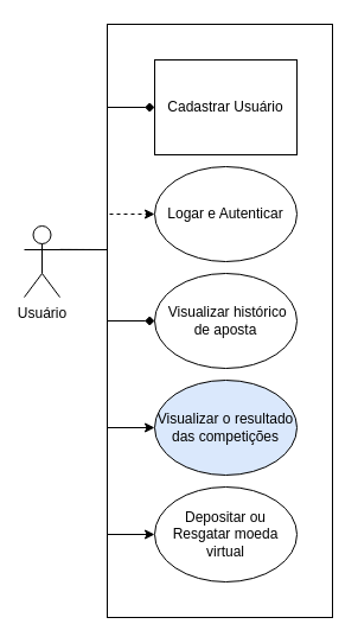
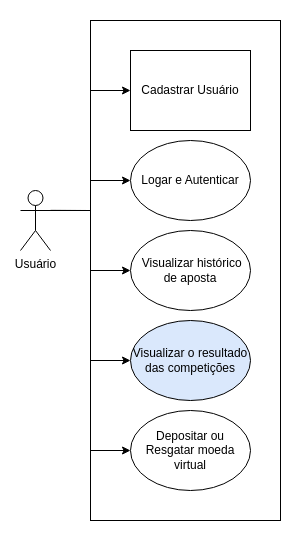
  <mxCell id="0" />
  <mxCell id="1" parent="0" />
  <mxCell id="2" value="" style="rounded=0;whiteSpace=wrap;html=1;" vertex="1" parent="1"><mxGeometry x="90" y="20" width="190" height="500" as="geometry" /></mxCell>
  <mxCell id="3" value="Logar e Autenticar" style="ellipse;whiteSpace=wrap;html=1;" vertex="1" parent="1"><mxGeometry x="130" y="140" width="120" height="80" as="geometry" /></mxCell>
  <mxCell id="4" value="Cadastrar Usuário" style="whiteSpace=wrap;html=1;rounded=0;" vertex="1" parent="1"><mxGeometry x="130" y="50" width="120" height="80" as="geometry" /></mxCell>
  <mxCell id="5" value="&amp;nbsp;Visualizar histórico de aposta" style="ellipse;whiteSpace=wrap;html=1;" vertex="1" parent="1"><mxGeometry x="130" y="230" width="120" height="80" as="geometry" /></mxCell>
- <mxCell id="6" style="edgeStyle=orthogonalEdgeStyle;rounded=0;orthogonalLoop=1;jettySize=auto;html=1;exitX=1;exitY=0.333;exitDx=0;exitDy=0;exitPerimeter=0;entryX=0;entryY=0.5;entryDx=0;entryDy=0;endArrow=diamond;" edge="1" parent="1" source="10" target="4"><mxGeometry relative="1" as="geometry" /></mxCell>
- <mxCell id="7" style="edgeStyle=orthogonalEdgeStyle;rounded=0;orthogonalLoop=1;jettySize=auto;html=1;exitX=1;exitY=0.333;exitDx=0;exitDy=0;exitPerimeter=0;entryX=0;entryY=0.5;entryDx=0;entryDy=0;dashed=1;" edge="1" parent="1" source="10" target="3"><mxGeometry relative="1" as="geometry" /></mxCell>
- <mxCell id="8" style="edgeStyle=orthogonalEdgeStyle;rounded=0;orthogonalLoop=1;jettySize=auto;html=1;exitX=1;exitY=0.333;exitDx=0;exitDy=0;exitPerimeter=0;entryX=0;entryY=0.5;entryDx=0;entryDy=0;endArrow=diamond;" edge="1" parent="1" source="10" target="5"><mxGeometry relative="1" as="geometry"><Array as="points"><mxPoint x="90" y="210" /><mxPoint x="90" y="270" /></Array></mxGeometry></mxCell>
+ <mxCell id="6" style="edgeStyle=orthogonalEdgeStyle;rounded=0;orthogonalLoop=1;jettySize=auto;html=1;exitX=1;exitY=0.333;exitDx=0;exitDy=0;exitPerimeter=0;entryX=0;entryY=0.5;entryDx=0;entryDy=0;" edge="1" parent="1" source="10" target="4"><mxGeometry relative="1" as="geometry" /></mxCell>
+ <mxCell id="7" style="edgeStyle=orthogonalEdgeStyle;rounded=0;orthogonalLoop=1;jettySize=auto;html=1;exitX=1;exitY=0.333;exitDx=0;exitDy=0;exitPerimeter=0;entryX=0;entryY=0.5;entryDx=0;entryDy=0;" edge="1" parent="1" source="10" target="3"><mxGeometry relative="1" as="geometry" /></mxCell>
+ <mxCell id="8" style="edgeStyle=orthogonalEdgeStyle;rounded=0;orthogonalLoop=1;jettySize=auto;html=1;exitX=1;exitY=0.333;exitDx=0;exitDy=0;exitPerimeter=0;entryX=0;entryY=0.5;entryDx=0;entryDy=0;" edge="1" parent="1" source="10" target="5"><mxGeometry relative="1" as="geometry"><Array as="points"><mxPoint x="90" y="210" /><mxPoint x="90" y="270" /></Array></mxGeometry></mxCell>
  <mxCell id="9" style="edgeStyle=orthogonalEdgeStyle;rounded=0;orthogonalLoop=1;jettySize=auto;html=1;exitX=1;exitY=0.333;exitDx=0;exitDy=0;exitPerimeter=0;entryX=0;entryY=0.5;entryDx=0;entryDy=0;" edge="1" parent="1" source="10" target="11"><mxGeometry relative="1" as="geometry" /></mxCell>
  <mxCell id="10" value="Usuário" style="shape=umlActor;verticalLabelPosition=bottom;verticalAlign=top;html=1;outlineConnect=0;" vertex="1" parent="1"><mxGeometry x="20" y="190" width="30" height="60" as="geometry" /></mxCell>
  <mxCell id="11" value="Visualizar o resultado das competições" style="ellipse;whiteSpace=wrap;html=1;fillColor=#dae8fc;" vertex="1" parent="1"><mxGeometry x="130" y="320" width="120" height="80" as="geometry" /></mxCell>
  <mxCell id="12" value="Depositar ou Resgatar moeda virtual" style="ellipse;whiteSpace=wrap;html=1;" vertex="1" parent="1"><mxGeometry x="130" y="410" width="120" height="80" as="geometry" /></mxCell>
  <mxCell id="13" style="edgeStyle=orthogonalEdgeStyle;rounded=0;orthogonalLoop=1;jettySize=auto;html=1;exitX=1;exitY=0.333;exitDx=0;exitDy=0;exitPerimeter=0;entryX=0;entryY=0.5;entryDx=0;entryDy=0;" edge="1" parent="1" source="10" target="12"><mxGeometry relative="1" as="geometry" /></mxCell>
